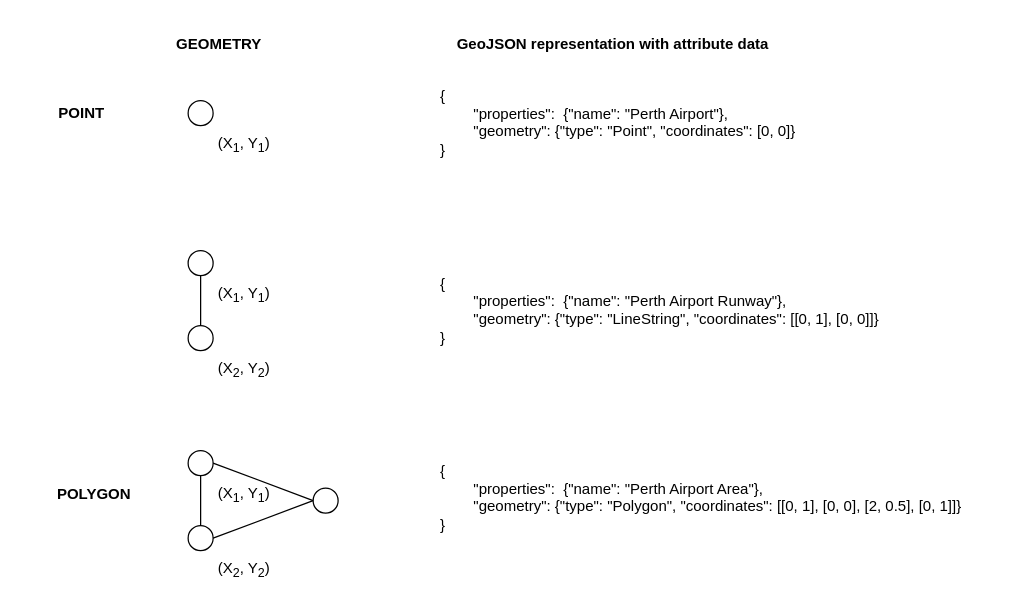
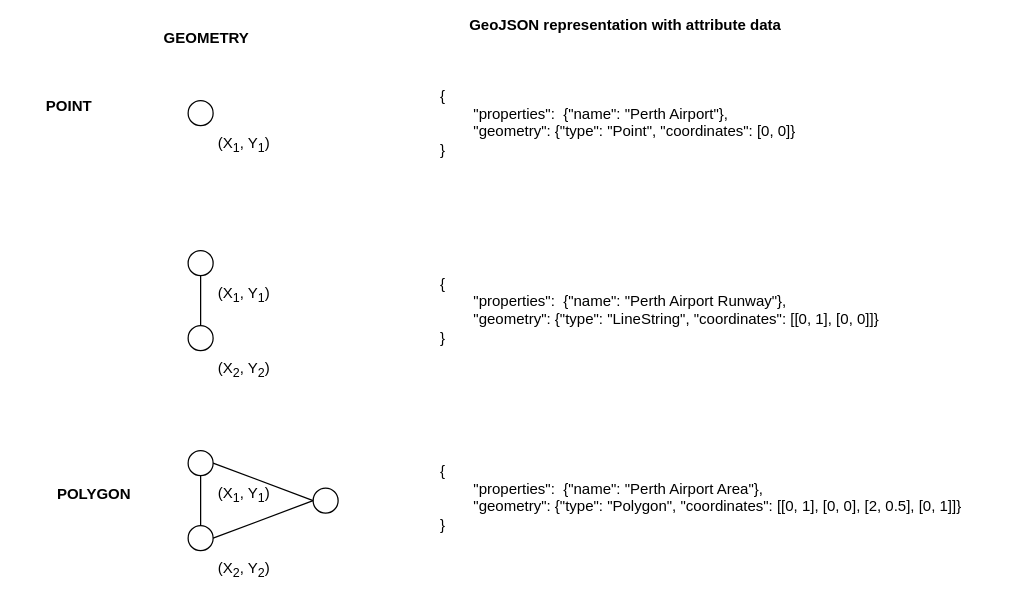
  <mxCell id="0" />
  <mxCell id="1" parent="0" />
  <mxCell id="2" value="" style="ellipse;whiteSpace=wrap;html=1;aspect=fixed;" vertex="1" parent="1"><mxGeometry x="150" y="80" width="20" height="20" as="geometry" /></mxCell>
  <mxCell id="3" value="" style="ellipse;whiteSpace=wrap;html=1;aspect=fixed;" vertex="1" parent="1"><mxGeometry x="150" y="200" width="20" height="20" as="geometry" /></mxCell>
  <mxCell id="4" value="(X&lt;sub&gt;1&lt;/sub&gt;, Y&lt;sub&gt;1&lt;/sub&gt;)" style="text;html=1;strokeColor=none;fillColor=none;align=center;verticalAlign=middle;whiteSpace=wrap;rounded=0;" vertex="1" parent="1"><mxGeometry x="170" y="220" width="50" height="30" as="geometry" /></mxCell>
  <mxCell id="5" value="" style="edgeStyle=orthogonalEdgeStyle;rounded=0;orthogonalLoop=1;jettySize=auto;html=1;endArrow=none;endFill=0;" edge="1" parent="1" source="6" target="3"><mxGeometry relative="1" as="geometry" /></mxCell>
  <mxCell id="6" value="" style="ellipse;whiteSpace=wrap;html=1;aspect=fixed;" vertex="1" parent="1"><mxGeometry x="150" y="260" width="20" height="20" as="geometry" /></mxCell>
  <mxCell id="7" value="(X&lt;sub&gt;2&lt;/sub&gt;, Y&lt;sub&gt;2&lt;/sub&gt;)" style="text;html=1;strokeColor=none;fillColor=none;align=center;verticalAlign=middle;whiteSpace=wrap;rounded=0;" vertex="1" parent="1"><mxGeometry x="170" y="280" width="50" height="30" as="geometry" /></mxCell>
  <mxCell id="8" value="" style="ellipse;whiteSpace=wrap;html=1;aspect=fixed;" vertex="1" parent="1"><mxGeometry x="150" y="360" width="20" height="20" as="geometry" /></mxCell>
  <mxCell id="9" value="(X&lt;sub&gt;1&lt;/sub&gt;, Y&lt;sub&gt;1&lt;/sub&gt;)" style="text;html=1;strokeColor=none;fillColor=none;align=center;verticalAlign=middle;whiteSpace=wrap;rounded=0;" vertex="1" parent="1"><mxGeometry x="170" y="380" width="50" height="30" as="geometry" /></mxCell>
  <mxCell id="10" value="" style="edgeStyle=orthogonalEdgeStyle;rounded=0;orthogonalLoop=1;jettySize=auto;html=1;endArrow=none;endFill=0;" edge="1" parent="1" source="11" target="8"><mxGeometry relative="1" as="geometry" /></mxCell>
  <mxCell id="11" value="" style="ellipse;whiteSpace=wrap;html=1;aspect=fixed;" vertex="1" parent="1"><mxGeometry x="150" y="420" width="20" height="20" as="geometry" /></mxCell>
  <mxCell id="12" value="(X&lt;sub&gt;2&lt;/sub&gt;, Y&lt;sub&gt;2&lt;/sub&gt;)" style="text;html=1;strokeColor=none;fillColor=none;align=center;verticalAlign=middle;whiteSpace=wrap;rounded=0;" vertex="1" parent="1"><mxGeometry x="170" y="440" width="50" height="30" as="geometry" /></mxCell>
  <mxCell id="13" value="" style="ellipse;whiteSpace=wrap;html=1;aspect=fixed;" vertex="1" parent="1"><mxGeometry x="250" y="390" width="20" height="20" as="geometry" /></mxCell>
  <mxCell id="14" value="" style="endArrow=none;html=1;rounded=0;exitX=1;exitY=0.5;exitDx=0;exitDy=0;entryX=0;entryY=0.5;entryDx=0;entryDy=0;" edge="1" parent="1" source="11" target="13"><mxGeometry width="50" height="50" relative="1" as="geometry"><mxPoint x="460" y="280" as="sourcePoint" /><mxPoint x="510" y="230" as="targetPoint" /></mxGeometry></mxCell>
  <mxCell id="15" value="" style="endArrow=none;html=1;rounded=0;entryX=1;entryY=0.5;entryDx=0;entryDy=0;" edge="1" parent="1" target="8"><mxGeometry width="50" height="50" relative="1" as="geometry"><mxPoint x="250" y="400" as="sourcePoint" /><mxPoint x="510" y="230" as="targetPoint" /></mxGeometry></mxCell>
  <mxCell id="16" value="(X&lt;sub&gt;1&lt;/sub&gt;, Y&lt;sub&gt;1&lt;/sub&gt;)" style="text;html=1;strokeColor=none;fillColor=none;align=center;verticalAlign=middle;whiteSpace=wrap;rounded=0;" vertex="1" parent="1"><mxGeometry x="170" y="100" width="50" height="30" as="geometry" /></mxCell>
  <mxCell id="17" value="{&lt;br&gt;&lt;span style=&quot;white-space: pre&quot;&gt;&#09;&lt;/span&gt;&quot;properties&quot;:&amp;nbsp; {&quot;name&quot;: &quot;Perth Airport&quot;},&lt;br&gt;&lt;span style=&quot;white-space: pre&quot;&gt;&#09;&lt;/span&gt;&quot;geometry&quot;: {&quot;type&quot;: &quot;Point&quot;, &quot;coordinates&quot;: [0, 0]}&lt;br&gt;}&amp;nbsp;&lt;br&gt;&lt;span style=&quot;white-space: pre&quot;&gt;&#09;&lt;/span&gt;" style="text;html=1;strokeColor=none;fillColor=none;align=left;verticalAlign=middle;whiteSpace=wrap;rounded=0;" vertex="1" parent="1"><mxGeometry x="350" y="70" width="310" height="70" as="geometry" /></mxCell>
- <mxCell id="18" value="&lt;b&gt;GEOMETRY&lt;/b&gt;" style="text;html=1;strokeColor=none;fillColor=none;align=center;verticalAlign=middle;whiteSpace=wrap;rounded=0;" vertex="1" parent="1"><mxGeometry x="130" y="20" width="90" height="30" as="geometry" /></mxCell>
- <mxCell id="19" value="&lt;b&gt;POINT&lt;/b&gt;" style="text;html=1;strokeColor=none;fillColor=none;align=center;verticalAlign=middle;whiteSpace=wrap;rounded=0;" vertex="1" parent="1"><mxGeometry x="20" y="75" width="90" height="30" as="geometry" /></mxCell>
+ <mxCell id="18" value="&lt;b&gt;GEOMETRY&lt;/b&gt;" style="text;html=1;strokeColor=none;fillColor=none;align=center;verticalAlign=middle;whiteSpace=wrap;rounded=0;" vertex="1" parent="1"><mxGeometry x="120" y="15" width="90" height="30" as="geometry" /></mxCell>
+ <mxCell id="19" value="&lt;b&gt;POINT&lt;/b&gt;" style="text;html=1;strokeColor=none;fillColor=none;align=center;verticalAlign=middle;whiteSpace=wrap;rounded=0;" vertex="1" parent="1"><mxGeometry x="10" y="70" width="90" height="30" as="geometry" /></mxCell>
  <mxCell id="20" value="&lt;b&gt;POLYGON&lt;/b&gt;" style="text;html=1;strokeColor=none;fillColor=none;align=center;verticalAlign=middle;whiteSpace=wrap;rounded=0;" vertex="1" parent="1"><mxGeometry x="30" y="380" width="90" height="30" as="geometry" /></mxCell>
  <mxCell id="21" value="{&lt;br&gt;&lt;span style=&quot;white-space: pre&quot;&gt;&#09;&lt;/span&gt;&quot;properties&quot;:&amp;nbsp; {&quot;name&quot;: &quot;Perth Airport Runway&quot;},&lt;br&gt;&lt;span style=&quot;white-space: pre&quot;&gt;&#09;&lt;/span&gt;&quot;geometry&quot;: {&quot;type&quot;: &quot;LineString&quot;, &quot;coordinates&quot;: [[0, 1], [0, 0]]}&lt;br&gt;}&amp;nbsp;&lt;br&gt;&lt;span style=&quot;white-space: pre&quot;&gt;&#09;&lt;/span&gt;" style="text;html=1;strokeColor=none;fillColor=none;align=left;verticalAlign=middle;whiteSpace=wrap;rounded=0;" vertex="1" parent="1"><mxGeometry x="350" y="220" width="390" height="70" as="geometry" /></mxCell>
  <mxCell id="22" value="{&lt;br&gt;&lt;span style=&quot;white-space: pre&quot;&gt;&#09;&lt;/span&gt;&quot;properties&quot;:&amp;nbsp; {&quot;name&quot;: &quot;Perth Airport Area&quot;},&lt;br&gt;&lt;span style=&quot;white-space: pre&quot;&gt;&#09;&lt;/span&gt;&quot;geometry&quot;: {&quot;type&quot;: &quot;Polygon&quot;, &quot;coordinates&quot;: [[0, 1], [0, 0], [2, 0.5], [0, 1]]}&lt;br&gt;}&amp;nbsp;&lt;br&gt;&lt;span style=&quot;white-space: pre&quot;&gt;&#09;&lt;/span&gt;" style="text;html=1;strokeColor=none;fillColor=none;align=left;verticalAlign=middle;whiteSpace=wrap;rounded=0;" vertex="1" parent="1"><mxGeometry x="350" y="370" width="440" height="70" as="geometry" /></mxCell>
- <mxCell id="23" value="&lt;b&gt;GeoJSON representation with attribute data&lt;/b&gt;" style="text;html=1;strokeColor=none;fillColor=none;align=center;verticalAlign=middle;whiteSpace=wrap;rounded=0;" vertex="1" parent="1"><mxGeometry x="350" y="20" width="280" height="30" as="geometry" /></mxCell>
+ <mxCell id="23" value="&lt;b&gt;GeoJSON representation with attribute data&lt;/b&gt;" style="text;html=1;strokeColor=none;fillColor=none;align=center;verticalAlign=middle;whiteSpace=wrap;rounded=0;" vertex="1" parent="1"><mxGeometry x="360" y="5" width="280" height="30" as="geometry" /></mxCell>
